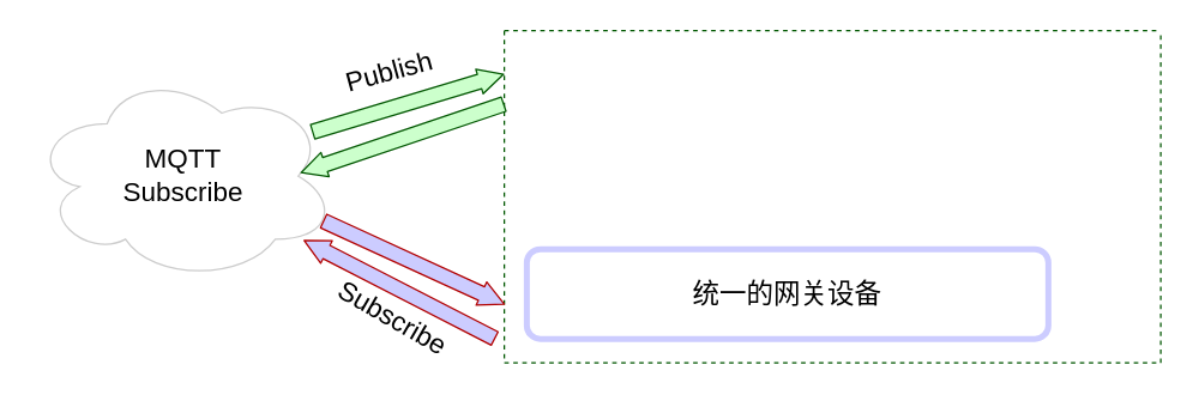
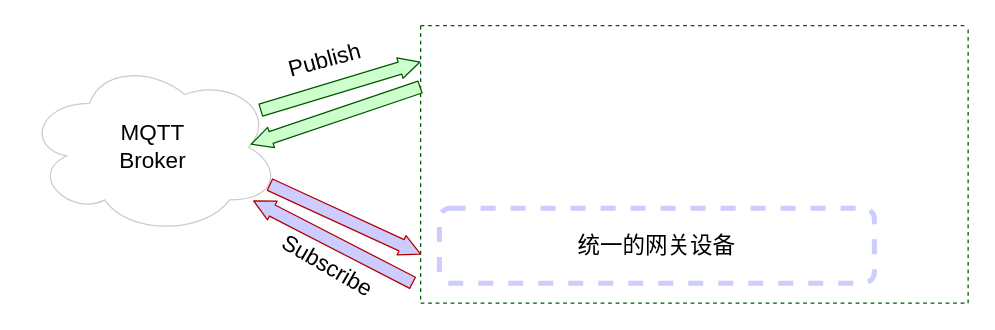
  <mxCell id="0" />
  <mxCell id="1" parent="0" />
  <mxCell id="2" value="" style="swimlane;startSize=0;dashed=1;fillColor=#008a00;strokeColor=#005700;fontColor=#ffffff;" vertex="1" parent="1"><mxGeometry x="336" y="20" width="438" height="222" as="geometry" /></mxCell>
- <mxCell id="3" value="&lt;font style=&quot;font-size: 18px&quot;&gt;MQTT&lt;br&gt;Subscribe&lt;/font&gt;" style="ellipse;shape=cloud;whiteSpace=wrap;html=1;strokeColor=#CCCCCC;" vertex="1" parent="1"><mxGeometry x="20" y="47" width="204" height="140.5" as="geometry" /></mxCell>
+ <mxCell id="3" value="&lt;font style=&quot;font-size: 18px&quot;&gt;MQTT&lt;br&gt;Broker&lt;/font&gt;" style="ellipse;shape=cloud;whiteSpace=wrap;html=1;strokeColor=#CCCCCC;" vertex="1" parent="1"><mxGeometry x="20" y="47" width="204" height="140.5" as="geometry" /></mxCell>
  <mxCell id="4" value="" style="shape=flexArrow;endArrow=classic;html=1;endWidth=6;endSize=5.26;entryX=0.001;entryY=0.824;entryDx=0;entryDy=0;entryPerimeter=0;strokeColor=#B20000;fillColor=#CCCCFF;" edge="1" parent="1" target="2"><mxGeometry width="50" height="50" relative="1" as="geometry"><mxPoint x="215" y="147" as="sourcePoint" /><mxPoint x="317" y="192" as="targetPoint" /></mxGeometry></mxCell>
  <mxCell id="5" value="" style="shape=flexArrow;endArrow=classic;html=1;endWidth=6;endSize=5.26;strokeColor=#005700;fillColor=#CCFFCC;" edge="1" parent="1"><mxGeometry width="50" height="50" relative="1" as="geometry"><mxPoint x="336" y="69" as="sourcePoint" /><mxPoint x="200" y="115" as="targetPoint" /></mxGeometry></mxCell>
  <mxCell id="6" value="" style="shape=flexArrow;endArrow=classic;html=1;endWidth=6;endSize=5.26;strokeColor=#B20000;fillColor=#CCCCFF;" edge="1" parent="1"><mxGeometry width="50" height="50" relative="1" as="geometry"><mxPoint x="330" y="226" as="sourcePoint" /><mxPoint x="202" y="160" as="targetPoint" /></mxGeometry></mxCell>
  <mxCell id="7" value="&lt;font style=&quot;font-size: 18px&quot;&gt;Subscribe&lt;/font&gt;" style="edgeLabel;html=1;align=center;verticalAlign=middle;resizable=0;points=[];rotation=30;" vertex="1" connectable="0" parent="6"><mxGeometry x="0.216" y="9" relative="1" as="geometry"><mxPoint x="13" y="18" as="offset" /></mxGeometry></mxCell>
  <mxCell id="8" value="" style="shape=flexArrow;endArrow=classic;html=1;endWidth=6;endSize=5.26;exitX=0.92;exitY=0.29;exitDx=0;exitDy=0;exitPerimeter=0;strokeColor=#005700;fillColor=#CCFFCC;" edge="1" parent="1" source="3"><mxGeometry width="50" height="50" relative="1" as="geometry"><mxPoint x="244" y="108" as="sourcePoint" /><mxPoint x="336" y="49" as="targetPoint" /></mxGeometry></mxCell>
  <mxCell id="9" value="&lt;font style=&quot;font-size: 18px&quot;&gt;Publish&lt;/font&gt;" style="edgeLabel;html=1;align=center;verticalAlign=middle;resizable=0;points=[];rotation=-15;" vertex="1" connectable="0" parent="8"><mxGeometry x="-0.214" relative="1" as="geometry"><mxPoint y="-25" as="offset" /></mxGeometry></mxCell>
- <mxCell id="10" value="&lt;span style=&quot;font-size: 18px&quot;&gt;统一的网关设备&lt;/span&gt;" style="rounded=1;whiteSpace=wrap;html=1;strokeWidth=4;strokeColor=#CCCCFF;" vertex="1" parent="1"><mxGeometry x="351" y="166" width="348" height="60" as="geometry" /></mxCell>
+ <mxCell id="10" value="&lt;span style=&quot;font-size: 18px&quot;&gt;统一的网关设备&lt;/span&gt;" style="rounded=1;whiteSpace=wrap;html=1;strokeWidth=4;strokeColor=#CCCCFF;dashed=1;" vertex="1" parent="1"><mxGeometry x="351" y="166" width="348" height="60" as="geometry" /></mxCell>
